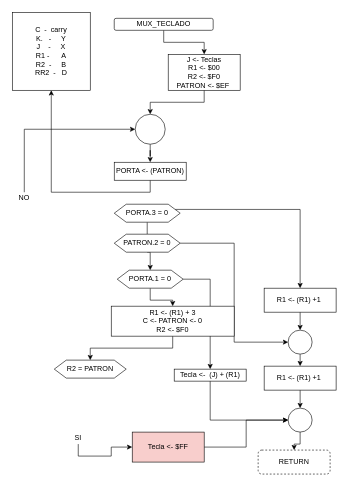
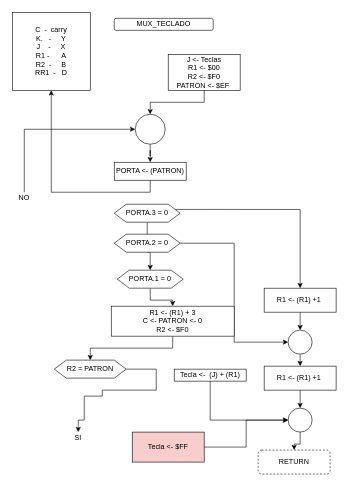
  <mxCell id="0" />
  <mxCell id="1" parent="0" />
- <mxCell id="2" value="C &amp;nbsp;- &amp;nbsp;carry&lt;br&gt;K. &amp;nbsp; - &amp;nbsp; &amp;nbsp; Y&lt;br&gt;J &amp;nbsp; &amp;nbsp;- &amp;nbsp; &amp;nbsp; X&lt;br&gt;R1 - &amp;nbsp; &amp;nbsp; &amp;nbsp;A&lt;br&gt;R2 &amp;nbsp;- &amp;nbsp; &amp;nbsp; B&lt;br&gt;RR2 &amp;nbsp;- &amp;nbsp; D" style="whiteSpace=wrap;html=1;aspect=fixed;" parent="1" vertex="1"><mxGeometry x="20" y="20" width="130" height="130" as="geometry" /></mxCell>
- <mxCell id="3" style="edgeStyle=orthogonalEdgeStyle;rounded=0;orthogonalLoop=1;jettySize=auto;html=1;exitX=0.5;exitY=1;exitDx=0;exitDy=0;entryX=0.5;entryY=0;entryDx=0;entryDy=0;" parent="1" source="4" target="6" edge="1"><mxGeometry relative="1" as="geometry" /></mxCell>
+ <mxCell id="2" value="C &amp;nbsp;- &amp;nbsp;carry&lt;br&gt;K. &amp;nbsp; - &amp;nbsp; &amp;nbsp; Y&lt;br&gt;J &amp;nbsp; &amp;nbsp;- &amp;nbsp; &amp;nbsp; X&lt;br&gt;R1 - &amp;nbsp; &amp;nbsp; &amp;nbsp;A&lt;br&gt;R2 &amp;nbsp;- &amp;nbsp; &amp;nbsp; B&lt;br&gt;RR1 &amp;nbsp;- &amp;nbsp; D" style="whiteSpace=wrap;html=1;aspect=fixed;" parent="1" vertex="1"><mxGeometry x="20" y="20" width="130" height="130" as="geometry" /></mxCell>
  <mxCell id="4" value="MUX_TECLADO" style="rounded=1;whiteSpace=wrap;html=1;" parent="1" vertex="1"><mxGeometry x="190" y="30" width="165" height="20" as="geometry" /></mxCell>
  <mxCell id="5" style="edgeStyle=orthogonalEdgeStyle;rounded=0;orthogonalLoop=1;jettySize=auto;html=1;exitX=0.5;exitY=1;exitDx=0;exitDy=0;" parent="1" source="6" target="8" edge="1"><mxGeometry relative="1" as="geometry" /></mxCell>
  <mxCell id="6" value="J &amp;lt;- Teclas&lt;br&gt;R1 &amp;lt;- $00&lt;br&gt;R2 &amp;lt;- $F0&lt;br&gt;PATRON &amp;lt;- $EF&amp;nbsp;" style="rounded=0;whiteSpace=wrap;html=1;" parent="1" vertex="1"><mxGeometry x="280" y="90" width="120" height="60" as="geometry" /></mxCell>
  <mxCell id="7" style="edgeStyle=orthogonalEdgeStyle;rounded=0;orthogonalLoop=1;jettySize=auto;html=1;exitX=0.5;exitY=1;exitDx=0;exitDy=0;" parent="1" source="8" target="10" edge="1"><mxGeometry relative="1" as="geometry" /></mxCell>
  <mxCell id="8" value="" style="ellipse;whiteSpace=wrap;html=1;aspect=fixed;" parent="1" vertex="1"><mxGeometry x="225" y="190" width="50" height="50" as="geometry" /></mxCell>
  <mxCell id="9" style="edgeStyle=orthogonalEdgeStyle;rounded=0;orthogonalLoop=1;jettySize=auto;html=1;exitX=0.5;exitY=1;exitDx=0;exitDy=0;" parent="1" source="10" target="2" edge="1"><mxGeometry relative="1" as="geometry" /></mxCell>
  <mxCell id="10" value="PORTA &amp;lt;- (PATRON)" style="rounded=0;whiteSpace=wrap;html=1;" parent="1" vertex="1"><mxGeometry x="190" y="270" width="120" height="30" as="geometry" /></mxCell>
  <mxCell id="11" style="edgeStyle=orthogonalEdgeStyle;rounded=0;orthogonalLoop=1;jettySize=auto;html=1;exitX=0.5;exitY=1;exitDx=0;exitDy=0;entryX=0.5;entryY=0;entryDx=0;entryDy=0;endArrow=none;" parent="1" source="13" target="16" edge="1"><mxGeometry relative="1" as="geometry" /></mxCell>
  <mxCell id="12" style="edgeStyle=orthogonalEdgeStyle;rounded=0;orthogonalLoop=1;jettySize=auto;html=1;exitX=1;exitY=0.25;exitDx=0;exitDy=0;entryX=0.5;entryY=0;entryDx=0;entryDy=0;" parent="1" source="13" target="27" edge="1"><mxGeometry relative="1" as="geometry" /></mxCell>
  <mxCell id="13" value="PORTA.3 = 0" style="shape=hexagon;perimeter=hexagonPerimeter2;whiteSpace=wrap;html=1;fixedSize=1;" parent="1" vertex="1"><mxGeometry x="190" y="340" width="110" height="30" as="geometry" /></mxCell>
  <mxCell id="14" style="edgeStyle=orthogonalEdgeStyle;rounded=0;orthogonalLoop=1;jettySize=auto;html=1;exitX=0.5;exitY=1;exitDx=0;exitDy=0;entryX=0.5;entryY=0;entryDx=0;entryDy=0;" parent="1" source="16" target="19" edge="1"><mxGeometry relative="1" as="geometry" /></mxCell>
  <mxCell id="15" style="edgeStyle=orthogonalEdgeStyle;rounded=0;orthogonalLoop=1;jettySize=auto;html=1;exitX=1;exitY=0.5;exitDx=0;exitDy=0;entryX=0;entryY=0.5;entryDx=0;entryDy=0;" parent="1" source="16" target="36" edge="1"><mxGeometry relative="1" as="geometry" /></mxCell>
- <mxCell id="16" value="PATRON.2 = 0" style="shape=hexagon;perimeter=hexagonPerimeter2;whiteSpace=wrap;html=1;fixedSize=1;" parent="1" vertex="1"><mxGeometry x="190" y="390" width="110" height="30" as="geometry" /></mxCell>
+ <mxCell id="16" value="PORTA.2 = 0" style="shape=hexagon;perimeter=hexagonPerimeter2;whiteSpace=wrap;html=1;fixedSize=1;" parent="1" vertex="1"><mxGeometry x="190" y="390" width="110" height="30" as="geometry" /></mxCell>
  <mxCell id="17" style="edgeStyle=orthogonalEdgeStyle;rounded=0;orthogonalLoop=1;jettySize=auto;html=1;exitX=0.5;exitY=1;exitDx=0;exitDy=0;entryX=0.5;entryY=0;entryDx=0;entryDy=0;" parent="1" source="19" target="21" edge="1"><mxGeometry relative="1" as="geometry" /></mxCell>
- <mxCell id="18" style="edgeStyle=orthogonalEdgeStyle;rounded=0;orthogonalLoop=1;jettySize=auto;html=1;exitX=1;exitY=0.5;exitDx=0;exitDy=0;entryX=0.5;entryY=0;entryDx=0;entryDy=0;" edge="1" parent="1" source="19" target="40"><mxGeometry relative="1" as="geometry"><mxPoint x="350" y="570" as="targetPoint" /></mxGeometry></mxCell>
  <mxCell id="19" value="PORTA.1 = 0" style="shape=hexagon;perimeter=hexagonPerimeter2;whiteSpace=wrap;html=1;fixedSize=1;" parent="1" vertex="1"><mxGeometry x="195" y="450" width="110" height="30" as="geometry" /></mxCell>
  <mxCell id="20" style="edgeStyle=orthogonalEdgeStyle;rounded=0;orthogonalLoop=1;jettySize=auto;html=1;exitX=0.5;exitY=1;exitDx=0;exitDy=0;entryX=0.5;entryY=0;entryDx=0;entryDy=0;" parent="1" source="21" target="23" edge="1"><mxGeometry relative="1" as="geometry" /></mxCell>
  <mxCell id="21" value="R1 &amp;lt;- (R1) + 3&lt;br&gt;C &amp;lt;- PATRON &amp;lt;- 0&lt;br&gt;R2 &amp;lt;- $F0" style="rounded=0;whiteSpace=wrap;html=1;" parent="1" vertex="1"><mxGeometry x="185" y="510" width="205" height="50" as="geometry" /></mxCell>
+ <mxCell id="22" style="edgeStyle=orthogonalEdgeStyle;rounded=0;orthogonalLoop=1;jettySize=auto;html=1;exitX=1;exitY=0.5;exitDx=0;exitDy=0;entryX=0.5;entryY=0;entryDx=0;entryDy=0;" edge="1" parent="1" source="23" target="38"><mxGeometry relative="1" as="geometry"><Array as="points"><mxPoint x="260" y="615" /><mxPoint x="260" y="650" /><mxPoint x="170" y="650" /><mxPoint x="170" y="660" /><mxPoint x="140" y="660" /><mxPoint x="140" y="700" /><mxPoint x="130" y="700" /></Array></mxGeometry></mxCell>
  <mxCell id="23" value="R2 = PATRON" style="shape=hexagon;perimeter=hexagonPerimeter2;whiteSpace=wrap;html=1;fixedSize=1;" parent="1" vertex="1"><mxGeometry x="90" y="600" width="120" height="30" as="geometry" /></mxCell>
  <mxCell id="24" style="edgeStyle=orthogonalEdgeStyle;rounded=0;orthogonalLoop=1;jettySize=auto;html=1;exitX=1;exitY=0.5;exitDx=0;exitDy=0;entryX=0;entryY=0.5;entryDx=0;entryDy=0;" edge="1" parent="1" source="25" target="32"><mxGeometry relative="1" as="geometry" /></mxCell>
  <mxCell id="25" value="Tecla &amp;lt;- $FF" style="rounded=0;whiteSpace=wrap;html=1;fillColor=#f8cecc;" parent="1" vertex="1"><mxGeometry x="220" y="720" width="120" height="50" as="geometry" /></mxCell>
  <mxCell id="26" style="edgeStyle=orthogonalEdgeStyle;rounded=0;orthogonalLoop=1;jettySize=auto;html=1;exitX=0.5;exitY=1;exitDx=0;exitDy=0;entryX=0.5;entryY=0;entryDx=0;entryDy=0;" parent="1" source="27" target="36" edge="1"><mxGeometry relative="1" as="geometry"><mxPoint x="500" y="539" as="targetPoint" /></mxGeometry></mxCell>
  <mxCell id="27" value="R1 &amp;lt;- (R1) +1&amp;nbsp;" style="rounded=0;whiteSpace=wrap;html=1;" parent="1" vertex="1"><mxGeometry x="440" y="480" width="120" height="40" as="geometry" /></mxCell>
  <mxCell id="28" style="edgeStyle=orthogonalEdgeStyle;rounded=0;orthogonalLoop=1;jettySize=auto;html=1;exitX=0.5;exitY=1;exitDx=0;exitDy=0;entryX=0.5;entryY=0;entryDx=0;entryDy=0;" parent="1" source="29" target="32" edge="1"><mxGeometry relative="1" as="geometry" /></mxCell>
  <mxCell id="29" value="R1 &amp;lt;- (R1) +1&amp;nbsp;" style="rounded=0;whiteSpace=wrap;html=1;" parent="1" vertex="1"><mxGeometry x="440" y="610" width="120" height="40" as="geometry" /></mxCell>
  <mxCell id="30" value="RETURN" style="rounded=1;whiteSpace=wrap;html=1;dashed=1;" parent="1" vertex="1"><mxGeometry x="430" y="750" width="120" height="40" as="geometry" /></mxCell>
  <mxCell id="31" style="edgeStyle=orthogonalEdgeStyle;rounded=0;orthogonalLoop=1;jettySize=auto;html=1;exitX=0.5;exitY=1;exitDx=0;exitDy=0;" parent="1" source="32" target="30" edge="1"><mxGeometry relative="1" as="geometry" /></mxCell>
  <mxCell id="32" value="" style="ellipse;whiteSpace=wrap;html=1;aspect=fixed;" parent="1" vertex="1"><mxGeometry x="480" y="680" width="40" height="40" as="geometry" /></mxCell>
  <mxCell id="33" style="edgeStyle=orthogonalEdgeStyle;rounded=0;orthogonalLoop=1;jettySize=auto;html=1;exitX=0.5;exitY=0;exitDx=0;exitDy=0;entryX=0;entryY=0.5;entryDx=0;entryDy=0;" parent="1" source="34" target="8" edge="1"><mxGeometry relative="1" as="geometry" /></mxCell>
  <mxCell id="34" value="NO" style="text;html=1;strokeColor=none;fillColor=none;align=center;verticalAlign=middle;whiteSpace=wrap;rounded=0;" parent="1" vertex="1"><mxGeometry x="20" y="320" width="40" height="20" as="geometry" /></mxCell>
  <mxCell id="35" style="edgeStyle=orthogonalEdgeStyle;rounded=0;orthogonalLoop=1;jettySize=auto;html=1;exitX=0.5;exitY=1;exitDx=0;exitDy=0;entryX=0.5;entryY=0;entryDx=0;entryDy=0;" parent="1" source="36" target="29" edge="1"><mxGeometry relative="1" as="geometry" /></mxCell>
  <mxCell id="36" value="" style="ellipse;whiteSpace=wrap;html=1;aspect=fixed;" parent="1" vertex="1"><mxGeometry x="480" y="550" width="40" height="40" as="geometry" /></mxCell>
- <mxCell id="37" style="edgeStyle=orthogonalEdgeStyle;rounded=0;orthogonalLoop=1;jettySize=auto;html=1;exitX=0.5;exitY=1;exitDx=0;exitDy=0;entryX=0;entryY=0.5;entryDx=0;entryDy=0;" edge="1" parent="1" source="38" target="25"><mxGeometry relative="1" as="geometry"><mxPoint x="180" y="770" as="targetPoint" /></mxGeometry></mxCell>
  <mxCell id="38" value="SI" style="text;html=1;strokeColor=none;fillColor=none;align=center;verticalAlign=middle;whiteSpace=wrap;rounded=0;" vertex="1" parent="1"><mxGeometry x="110" y="720" width="40" height="20" as="geometry" /></mxCell>
  <mxCell id="39" style="edgeStyle=orthogonalEdgeStyle;rounded=0;orthogonalLoop=1;jettySize=auto;html=1;exitX=0.5;exitY=1;exitDx=0;exitDy=0;entryX=0;entryY=0.5;entryDx=0;entryDy=0;" edge="1" parent="1" source="40" target="32"><mxGeometry relative="1" as="geometry" /></mxCell>
  <mxCell id="40" value="Tecla &amp;lt;- &amp;nbsp;(J) + (R1)" style="rounded=0;whiteSpace=wrap;html=1;" vertex="1" parent="1"><mxGeometry x="290" y="615" width="120" height="20" as="geometry" /></mxCell>
